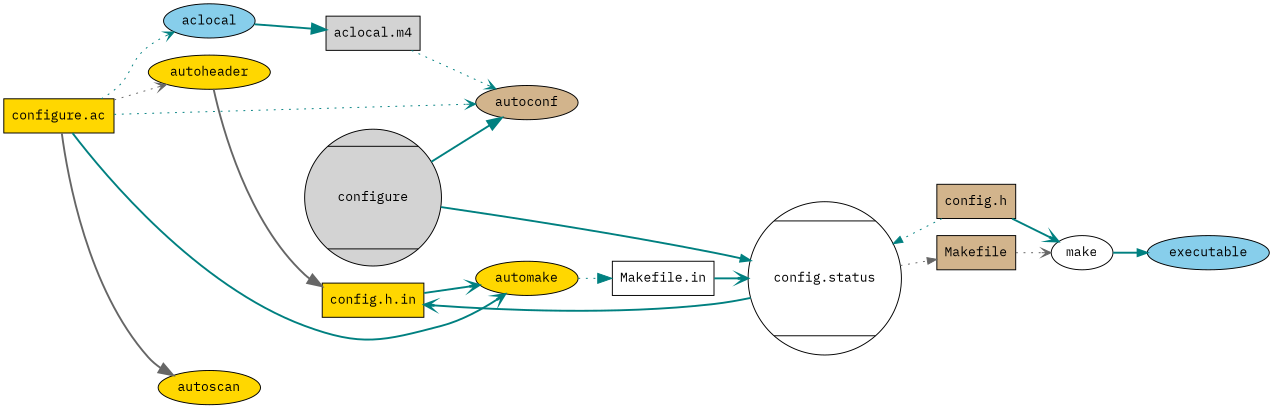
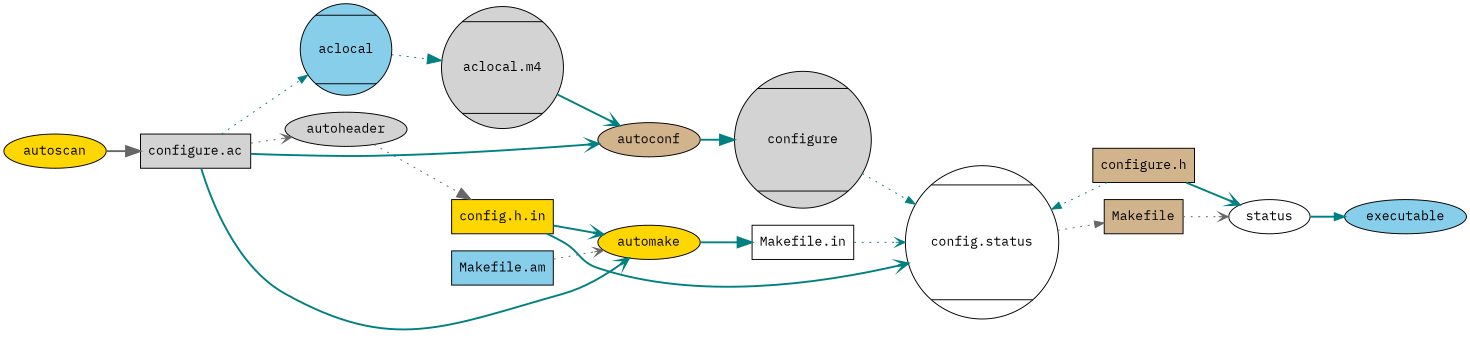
  digraph {
    fontname="IBM Plex Mono"
    ordering=out
    rankdir=LR
    node [fillcolor=lightgrey fontname="IBM Plex Mono" style=filled]
    edge [color=teal fontname="IBM Plex Mono" style=dotted]
-   aclocal [fillcolor=skyblue]
-   autoheader [fillcolor=gold]
-   "aclocal.m4" [shape=box]
+   aclocal [fillcolor=skyblue shape=Mcircle]
+   autoheader
+   "aclocal.m4" [shape=Mcircle]
    "config.h.in" [fillcolor=gold shape=box]
-   "config.h" [fillcolor=tan shape=box]
+   "config.h" [fillcolor=tan shape=box label="configure.h"]
    Makefile [fillcolor=tan shape=box]
    autoconf [fillcolor=tan]
    automake [fillcolor=gold]
    "config.status" [fillcolor=white shape=Mcircle]
-   make [fillcolor=white]
-   "configure.ac" [fillcolor=gold shape=box]
+   make [fillcolor=white label=status]
+   "configure.ac" [shape=box]
    configure [height=2 shape=Mcircle width=2]
    "Makefile.in" [fillcolor=white shape=box]
    autoscan [fillcolor=gold]
+   "Makefile.am" [fillcolor=skyblue shape=box]
    ed [style=invis fillcolor=""]
    dummy0 [style=invis fillcolor=""]
    dummy1 [style=invis fillcolor=""]
    executable [fillcolor=skyblue]
    subgraph sub_1 {
      rank=same
      aclocal
      autoheader
    }
    subgraph sub_2 {
      rank=same
      "aclocal.m4"
      "config.h.in"
    }
    subgraph sub_3 {
      rank=same
      "config.h"
      Makefile
    }
-   aclocal -> "aclocal.m4" [arrowsize=1.5 style=bold]
-   autoheader -> "config.h.in" [arrowsize=1.5 color=gray40 style=bold]
-   "aclocal.m4" -> autoconf [arrowhead=open]
+   aclocal -> "aclocal.m4" [arrowsize=1.5]
+   autoheader -> "config.h.in" [arrowsize=1.5 color=gray40]
+   "aclocal.m4" -> autoconf [arrowhead=open style=bold]
    "config.h.in" -> automake [arrowhead=open style=bold]
-   "config.status" -> "config.h.in" [arrowhead=open style=bold]
+   "config.h.in" -> "config.status" [arrowhead=open style=bold]
    "config.h" -> "config.status"
    "config.h" -> make [arrowhead=open style=bold]
    Makefile -> make [arrowhead=open color=gray40]
-   configure -> autoconf [arrowsize=1.5 style=bold]
-   automake -> "Makefile.in" [arrowsize=1.5]
+   autoconf -> configure [arrowsize=1.5 style=bold]
+   automake -> "Makefile.in" [arrowsize=1.5 style=bold]
    "config.status" -> Makefile [color=gray40]
    "config.status" -> dummy0 [style=invis color=""]
    "config.status" -> dummy1 [style=invis color=""]
    make -> executable [style=bold]
-   "configure.ac" -> aclocal [arrowhead=open]
+   "configure.ac" -> aclocal [arrowhead=normal]
    "configure.ac" -> autoheader [arrowhead=open color=gray40]
-   "configure.ac" -> autoconf [arrowhead=open]
+   "configure.ac" -> autoconf [arrowhead=open style=bold]
    "configure.ac" -> automake [arrowhead=open style=bold]
-   configure -> "config.status" [style=bold]
-   "Makefile.in" -> "config.status" [arrowhead=open style=bold]
-   "configure.ac" -> autoscan [arrowsize=1.5 color=gray40 style=bold]
+   configure -> "config.status"
+   "Makefile.in" -> "config.status" [arrowhead=open]
+   autoscan -> "configure.ac" [arrowsize=1.5 color=gray40 style=bold]
+   "Makefile.am" -> automake [arrowhead=open color=gray40]
+   ed -> "Makefile.am" [style=invis color=""]
    dummy1 -> make [style=invis color=""]
  }
